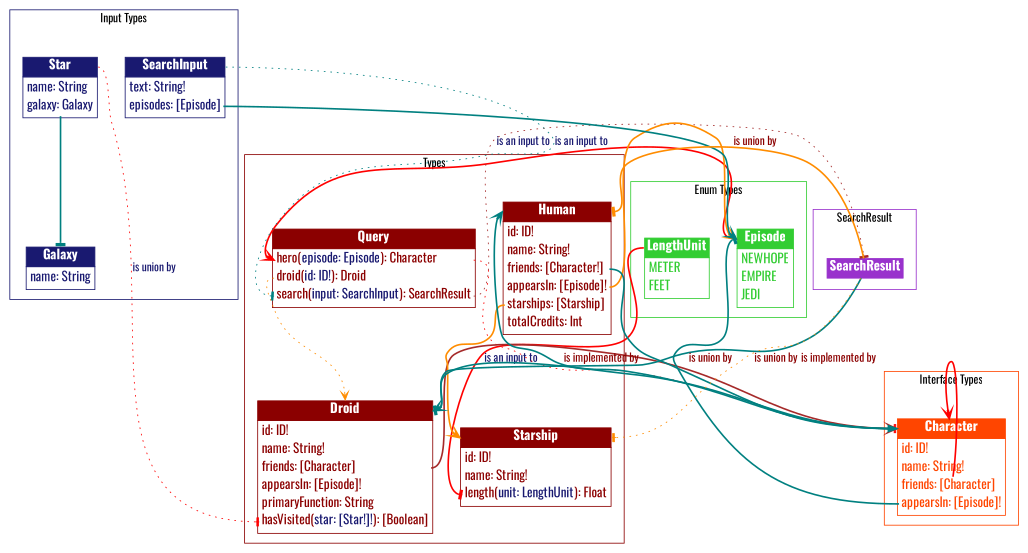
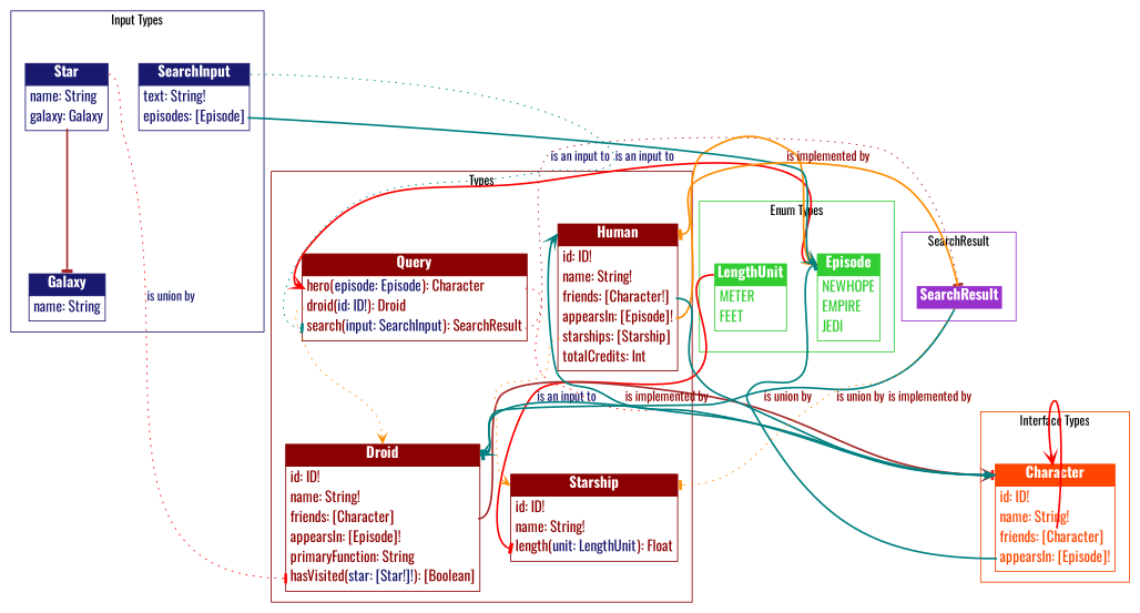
  digraph {
    fontname=Oswald
    rankdir=TB
    node [fontname=Oswald fontsize=16 shape=plaintext]
    edge [arrowhead=tee color=teal fontcolor=RED4 fontname=Oswald headport=__title style=bold tailport=__title]
    n1 [label=<<TABLE COLOR="LIMEGREEN" BORDER="0" CELLBORDER="1" CELLSPACING="0"><TR><TD PORT="__title" BGCOLOR="LIMEGREEN"><FONT COLOR="WHITE"><B>Episode</B></FONT></TD></TR><TR><TD><TABLE COLOR="LIMEGREEN" BORDER="0" CELLBORDER="0" CELLSPACING="0"><TR><TD ALIGN="LEFT" PORT="NEWHOPEport"><FONT COLOR="LIMEGREEN">NEWHOPE</FONT></TD></TR>,<TR><TD ALIGN="LEFT" PORT="EMPIREport"><FONT COLOR="LIMEGREEN">EMPIRE</FONT></TD></TR>,<TR><TD ALIGN="LEFT" PORT="JEDIport"><FONT COLOR="LIMEGREEN">JEDI</FONT></TD></TR></TABLE></TD></TR></TABLE>>]
    n2 [label=<<TABLE COLOR="LIMEGREEN" BORDER="0" CELLBORDER="1" CELLSPACING="0"><TR><TD PORT="__title" BGCOLOR="LIMEGREEN"><FONT COLOR="WHITE"><B>LengthUnit</B></FONT></TD></TR><TR><TD><TABLE COLOR="LIMEGREEN" BORDER="0" CELLBORDER="0" CELLSPACING="0"><TR><TD ALIGN="LEFT" PORT="METERport"><FONT COLOR="LIMEGREEN">METER</FONT></TD></TR>,<TR><TD ALIGN="LEFT" PORT="FEETport"><FONT COLOR="LIMEGREEN">FEET</FONT></TD></TR></TABLE></TD></TR></TABLE>>]
    n3 [label=<<TABLE COLOR="RED4" BORDER="0" CELLBORDER="1" CELLSPACING="0"><TR><TD PORT="__title" BGCOLOR="RED4"><FONT COLOR="WHITE"><B>Query</B></FONT></TD></TR><TR><TD><TABLE COLOR="RED4" BORDER="0" CELLBORDER="0" CELLSPACING="0"><TR><TD ALIGN="LEFT" PORT="heroport"><FONT COLOR="RED4">hero(<FONT COLOR="MIDNIGHTBLUE">episode: Episode</FONT>): Character</FONT></TD></TR>,<TR><TD ALIGN="LEFT" PORT="droidport"><FONT COLOR="RED4">droid(<FONT COLOR="MIDNIGHTBLUE">id: ID!</FONT>): Droid</FONT></TD></TR>,<TR><TD ALIGN="LEFT" PORT="searchport"><FONT COLOR="RED4">search(<FONT COLOR="MIDNIGHTBLUE">input: SearchInput</FONT>): SearchResult</FONT></TD></TR></TABLE></TD></TR></TABLE>>]
    n4 [label=<<TABLE COLOR="RED4" BORDER="0" CELLBORDER="1" CELLSPACING="0"><TR><TD PORT="__title" BGCOLOR="RED4"><FONT COLOR="WHITE"><B>Droid</B></FONT></TD></TR><TR><TD><TABLE COLOR="RED4" BORDER="0" CELLBORDER="0" CELLSPACING="0"><TR><TD ALIGN="LEFT" PORT="idport"><FONT COLOR="RED4">id: ID!</FONT></TD></TR>,<TR><TD ALIGN="LEFT" PORT="nameport"><FONT COLOR="RED4">name: String!</FONT></TD></TR>,<TR><TD ALIGN="LEFT" PORT="friendsport"><FONT COLOR="RED4">friends: [Character]</FONT></TD></TR>,<TR><TD ALIGN="LEFT" PORT="appearsInport"><FONT COLOR="RED4">appearsIn: [Episode]!</FONT></TD></TR>,<TR><TD ALIGN="LEFT" PORT="primaryFunctionport"><FONT COLOR="RED4">primaryFunction: String</FONT></TD></TR>,<TR><TD ALIGN="LEFT" PORT="hasVisitedport"><FONT COLOR="RED4">hasVisited(<FONT COLOR="MIDNIGHTBLUE">star: [Star!]!</FONT>): [Boolean]</FONT></TD></TR></TABLE></TD></TR></TABLE>>]
    n5 [label=<<TABLE COLOR="RED4" BORDER="0" CELLBORDER="1" CELLSPACING="0"><TR><TD PORT="__title" BGCOLOR="RED4"><FONT COLOR="WHITE"><B>Human</B></FONT></TD></TR><TR><TD><TABLE COLOR="RED4" BORDER="0" CELLBORDER="0" CELLSPACING="0"><TR><TD ALIGN="LEFT" PORT="idport"><FONT COLOR="RED4">id: ID!</FONT></TD></TR>,<TR><TD ALIGN="LEFT" PORT="nameport"><FONT COLOR="RED4">name: String!</FONT></TD></TR>,<TR><TD ALIGN="LEFT" PORT="friendsport"><FONT COLOR="RED4">friends: [Character!]</FONT></TD></TR>,<TR><TD ALIGN="LEFT" PORT="appearsInport"><FONT COLOR="RED4">appearsIn: [Episode]!</FONT></TD></TR>,<TR><TD ALIGN="LEFT" PORT="starshipsport"><FONT COLOR="RED4">starships: [Starship]</FONT></TD></TR>,<TR><TD ALIGN="LEFT" PORT="totalCreditsport"><FONT COLOR="RED4">totalCredits: Int</FONT></TD></TR></TABLE></TD></TR></TABLE>>]
    n6 [label=<<TABLE COLOR="RED4" BORDER="0" CELLBORDER="1" CELLSPACING="0"><TR><TD PORT="__title" BGCOLOR="RED4"><FONT COLOR="WHITE"><B>Starship</B></FONT></TD></TR><TR><TD><TABLE COLOR="RED4" BORDER="0" CELLBORDER="0" CELLSPACING="0"><TR><TD ALIGN="LEFT" PORT="idport"><FONT COLOR="RED4">id: ID!</FONT></TD></TR>,<TR><TD ALIGN="LEFT" PORT="nameport"><FONT COLOR="RED4">name: String!</FONT></TD></TR>,<TR><TD ALIGN="LEFT" PORT="lengthport"><FONT COLOR="RED4">length(<FONT COLOR="MIDNIGHTBLUE">unit: LengthUnit</FONT>): Float</FONT></TD></TR></TABLE></TD></TR></TABLE>>]
    n7 [label=<<TABLE COLOR="MIDNIGHTBLUE" BORDER="0" CELLBORDER="1" CELLSPACING="0"><TR><TD PORT="__title" BGCOLOR="MIDNIGHTBLUE"><FONT COLOR="WHITE"><B>Star</B></FONT></TD></TR><TR><TD><TABLE COLOR="MIDNIGHTBLUE" BORDER="0" CELLBORDER="0" CELLSPACING="0"><TR><TD ALIGN="LEFT" PORT="nameport"><FONT COLOR="MIDNIGHTBLUE">name: String</FONT></TD></TR>,<TR><TD ALIGN="LEFT" PORT="galaxyport"><FONT COLOR="MIDNIGHTBLUE">galaxy: Galaxy</FONT></TD></TR></TABLE></TD></TR></TABLE>>]
    n8 [label=<<TABLE COLOR="MIDNIGHTBLUE" BORDER="0" CELLBORDER="1" CELLSPACING="0"><TR><TD PORT="__title" BGCOLOR="MIDNIGHTBLUE"><FONT COLOR="WHITE"><B>Galaxy</B></FONT></TD></TR><TR><TD><TABLE COLOR="MIDNIGHTBLUE" BORDER="0" CELLBORDER="0" CELLSPACING="0"><TR><TD ALIGN="LEFT" PORT="nameport"><FONT COLOR="MIDNIGHTBLUE">name: String</FONT></TD></TR></TABLE></TD></TR></TABLE>>]
    n9 [label=<<TABLE COLOR="MIDNIGHTBLUE" BORDER="0" CELLBORDER="1" CELLSPACING="0"><TR><TD PORT="__title" BGCOLOR="MIDNIGHTBLUE"><FONT COLOR="WHITE"><B>SearchInput</B></FONT></TD></TR><TR><TD><TABLE COLOR="MIDNIGHTBLUE" BORDER="0" CELLBORDER="0" CELLSPACING="0"><TR><TD ALIGN="LEFT" PORT="textport"><FONT COLOR="MIDNIGHTBLUE">text: String!</FONT></TD></TR>,<TR><TD ALIGN="LEFT" PORT="episodesport"><FONT COLOR="MIDNIGHTBLUE">episodes: [Episode]</FONT></TD></TR></TABLE></TD></TR></TABLE>>]
    n10 [label=<<TABLE COLOR="ORANGERED" BORDER="0" CELLBORDER="1" CELLSPACING="0"><TR><TD PORT="__title" BGCOLOR="ORANGERED"><FONT COLOR="WHITE"><B>Character</B></FONT></TD></TR><TR><TD><TABLE COLOR="ORANGERED" BORDER="0" CELLBORDER="0" CELLSPACING="0"><TR><TD ALIGN="LEFT" PORT="idport"><FONT COLOR="ORANGERED">id: ID!</FONT></TD></TR>,<TR><TD ALIGN="LEFT" PORT="nameport"><FONT COLOR="ORANGERED">name: String!</FONT></TD></TR>,<TR><TD ALIGN="LEFT" PORT="friendsport"><FONT COLOR="ORANGERED">friends: [Character]</FONT></TD></TR>,<TR><TD ALIGN="LEFT" PORT="appearsInport"><FONT COLOR="ORANGERED">appearsIn: [Episode]!</FONT></TD></TR></TABLE></TD></TR></TABLE>>]
    n11 [label=<<TABLE COLOR="DARKORCHID" BORDER="0" CELLBORDER="1" CELLSPACING="0"><TR><TD PORT="__title" BGCOLOR="DARKORCHID"><FONT COLOR="WHITE"><B>SearchResult</B></FONT></TD></TR></TABLE>>]
    subgraph cluster_1 {
      color=LIMEGREEN
      label="Enum Types"
      n1
      n2
    }
    subgraph cluster_2 {
      color=RED4
      label=Types
      n3
      n4
      n5
      n6
    }
    subgraph cluster_3 {
      color=MIDNIGHTBLUE
      label="Input Types"
      n7
      n8
      n9
    }
    subgraph cluster_4 {
      color=ORANGERED
      label="Interface Types"
      n10
    }
    subgraph cluster_5 {
      color=DARKORCHID
      label=SearchResult
      n11
    }
    n1 -> n3 [arrowhead=vee color=red fontcolor=MIDNIGHTBLUE headport="heroport:w" label="is an input to"]
    n2 -> n6 [color=red fontcolor=MIDNIGHTBLUE headport="lengthport:w" label="is an input to"]
    n3 -> n4 [arrowhead=vee color=darkorange style=dotted tailport=droidport]
    n3 -> n10 [color=red fontcolor=ORANGERED style=dotted tailport=heroport]
    n3 -> n11 [color=brown fontcolor=DARKORCHID style=dotted tailport=searchport]
    n4 -> n10 [arrowhead=vee color=brown fontcolor=ORANGERED tailport=friendsport]
    n5 -> n1 [arrowhead=vee color=darkorange fontcolor=LIMEGREEN tailport=appearsInport]
-   n5 -> n6 [arrowhead=vee color=darkorange tailport=starshipsport]
+   n5 -> n6 [arrowhead=vee color=darkorange style=dotted tailport=starshipsport]
    n5 -> n10 [arrowhead=normal fontcolor=ORANGERED tailport=friendsport]
    n7 -> n4 [color=red fontcolor=MIDNIGHTBLUE headport="hasVisitedport:w" label="is union by" style=dotted]
-   n7 -> n8 [fontcolor=MIDNIGHTBLUE tailport=galaxyport]
+   n7 -> n8 [color=brown fontcolor=MIDNIGHTBLUE tailport=galaxyport]
    n9 -> n1 [arrowhead=vee fontcolor=LIMEGREEN tailport=episodesport]
    n9 -> n3 [fontcolor=MIDNIGHTBLUE headport="searchport:w" label="is an input to" style=dotted]
    n10 -> n1 [fontcolor=LIMEGREEN tailport=appearsInport]
    n10 -> n4 [label="is implemented by"]
    n10 -> n5 [arrowhead=vee label="is implemented by"]
    n10 -> n10 [arrowhead=vee color=red fontcolor=ORANGERED tailport=friendsport]
    n11 -> n4 [arrowhead=vee label="is union by"]
-   n11 -> n5 [color=darkorange label="is union by"]
+   n11 -> n5 [color=darkorange label="is implemented by"]
    n11 -> n6 [color=darkorange label="is union by" style=dotted]
  }
